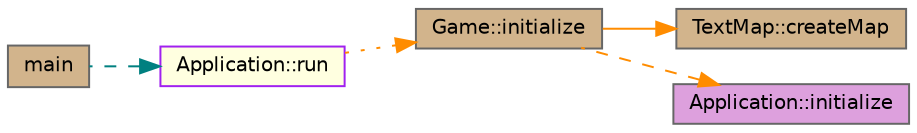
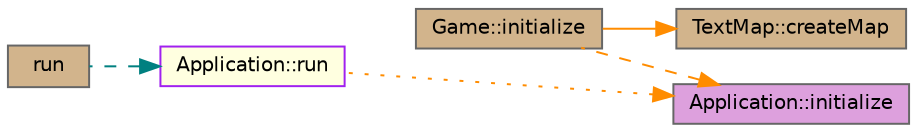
  digraph {
    rankdir=RL
    node [color=gray40 fillcolor=tan fontname=Helvetica fontsize=10 shape=record style=filled]
    edge [color=darkorange dir=back fontname=Helvetica fontsize=10 labelfontname=Helvetica labelfontsize=10 style=dashed]
    n1 [fontcolor=black height=0.2 label="TextMap::createMap" width=0.4]
    n2 [height=0.2 label="Game::initialize" width=0.4]
    n3 [fillcolor=plum height=0.2 label="Application::initialize" width=0.4]
    n4 [color=purple fillcolor=lightyellow height=0.2 label="Application::run" width=0.4]
-   n5 [height=0.2 label=main width=0.4]
+   n5 [height=0.2 label=run width=0.4]
    n1 -> n2 [style=solid]
    n3 -> n2
-   n2 -> n4 [style=dotted]
+   n3 -> n4 [style=dotted]
    n4 -> n5 [color=teal]
  }
